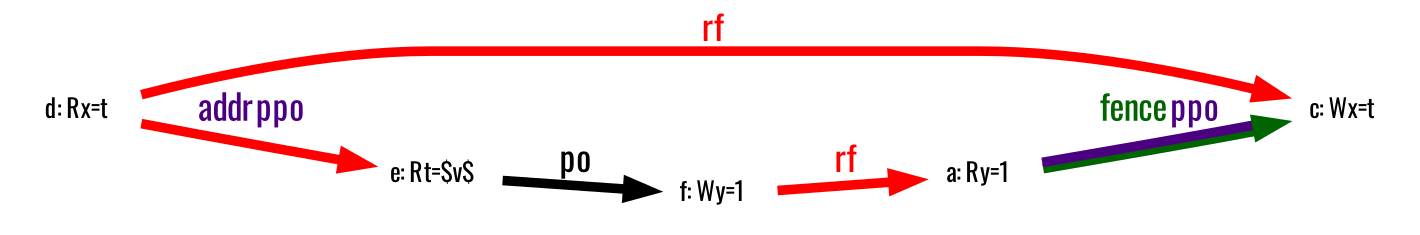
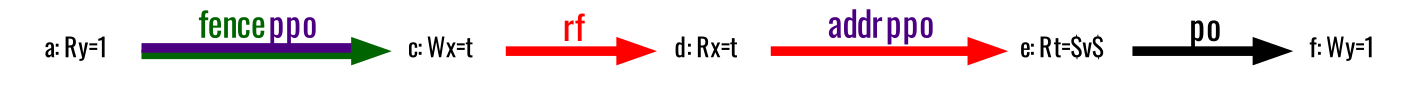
  digraph {
    fontname=Oswald
    rankdir=LR
    splines=spline
    node [fixedsize=false fontname=Oswald fontsize=8 shape=none]
    edge [arrowsize=0.666700 color=red fontname=Oswald fontsize=11 penwidth=3.000000]
    n1 [height=0.111111 label="a: Ry=1" width=0.555556]
    n2 [height=0.111111 label="c: Wx=t" width=0.555556]
    n3 [height=0.111111 label="d: Rx=t" width=0.555556]
    n4 [height=0.111111 label="e: Rt=$v$" width=0.555556]
    n5 [height=0.111111 label="f: Wy=1" width=0.555556]
    n1 -> n2 [color="darkgreen:indigo" label=<<font color="darkgreen">fence</font><font color="indigo">ppo</font>>]
-   n3 -> n2 [label=<<font color="red">rf</font>>]
+   n2 -> n3 [label=<<font color="red">rf</font>>]
    n3 -> n4 [label=<<font color="indigo">addr</font><font color="indigo">ppo</font>>]
    n4 -> n5 [color=black label=<<font color="black">po</font>>]
-   n5 -> n1 [label=<<font color="red">rf</font>>]
  }
